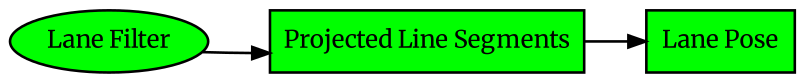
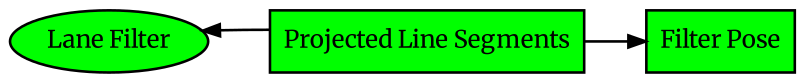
  digraph {
    fontname=Merriweather
    rankdir=LR
    node [fillcolor=green fontname=Merriweather penwidth=1.5 shape=box style=filled]
    edge [fontname=Merriweather penwidth=1.5]
    n1 [label="Lane Filter" shape=ellipse]
-   n2 [label="Lane Pose"]
+   n2 [label="Filter Pose"]
    n3 [label="Projected Line Segments"]
-   n1 -> n3
+   n3 -> n1
    n3 -> n2
  }
